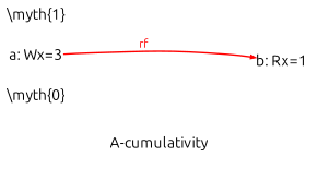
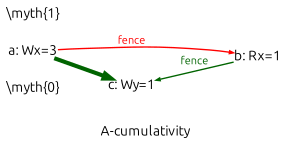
  digraph {
    fontname=Ubuntu
    fontsize=10
    label="A-cumulativity"
    rankdir=LR
    splines=spline
    node [fixedsize=true fontname=Ubuntu fontsize=10 shape=none]
    edge [arrowsize=0.300000 color=darkgreen fontcolor=darkgreen fontname=Ubuntu fontsize=8]
    n1 [height=0.091875 label="\\myth{0}" width=0.455000]
    n2 [height=0.138889 label="a: Wx=3" width=0.486111]
    n3 [height=0.138889 label="b: Rx=1" width=0.486111]
+   n4 [height=0.138889 label="c: Wy=1" width=0.486111]
    n5 [height=0.091875 label="\\myth{1}" width=0.455000]
-   n2 -> n3 [color=red fontcolor=red label=rf]
+   n2 -> n3 [color=red fontcolor=red label=fence]
+   n2 -> n4 [arrowsize=0.55 penwidth=3]
+   n4 -> n3 [dir=back label=fence]
  }
